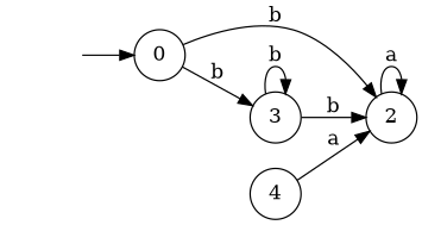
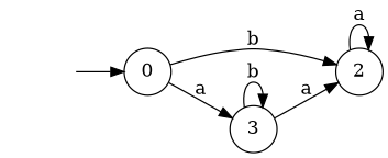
  digraph {
    d2tstyleonly=true
    rankdir=LR
    node [shape=circle]
    " " [shape=none]
    0
    2
    3
-   4
    " " -> 0
    0 -> 2 [label=b]
-   0 -> 3 [label=b]
+   0 -> 3 [label=a]
    2 -> 2 [label=a]
-   3 -> 2 [label=b]
+   3 -> 2 [label=a]
    3 -> 3 [label=b]
-   4 -> 2 [label=a]
  }
